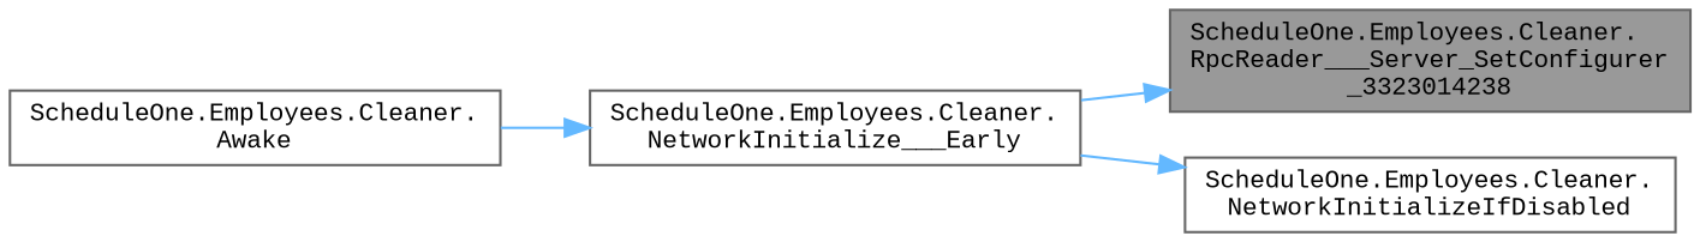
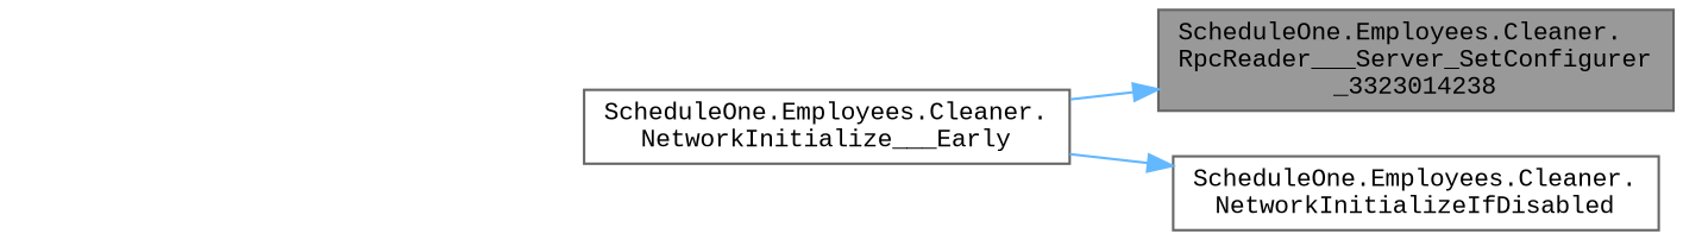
  digraph {
    fontname="Liberation Mono"
    rankdir=RL
    node [color=grey40 fillcolor=white fontname="Liberation Mono" fontsize=10 shape=box style=filled]
    edge [color=steelblue1 dir=back fontname="Liberation Mono" fontsize=10 labelfontname=Helvetica labelfontsize=10 style=solid]
    n1 [color=gray40 fillcolor=grey60 fontcolor=black height=0.2 label="ScheduleOne.Employees.Cleaner.\lRpcReader___Server_SetConfigurer\l_3323014238" width=0.4]
    n2 [height=0.2 label="ScheduleOne.Employees.Cleaner.\lNetworkInitialize___Early" width=0.4]
-   n3 [height=0.2 label="ScheduleOne.Employees.Cleaner.\lAwake" width=0.4]
    n4 [height=0.2 label="ScheduleOne.Employees.Cleaner.\lNetworkInitializeIfDisabled" width=0.4]
    n1 -> n2
-   n2 -> n3
    n4 -> n2
  }
